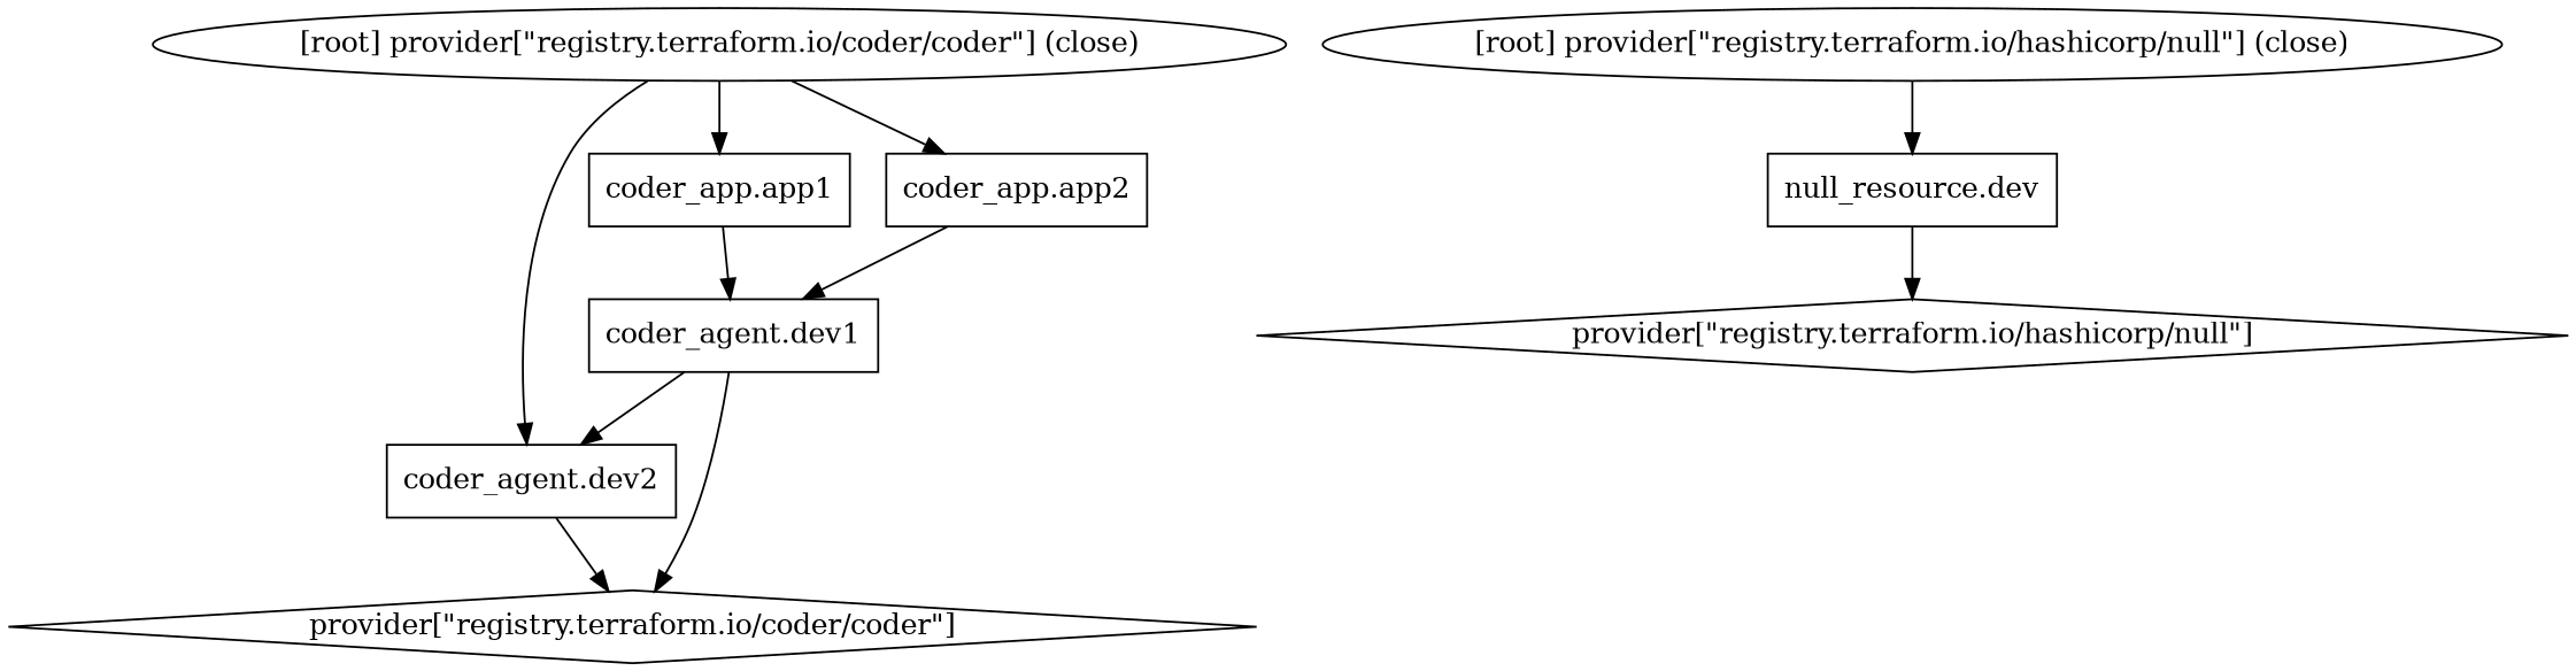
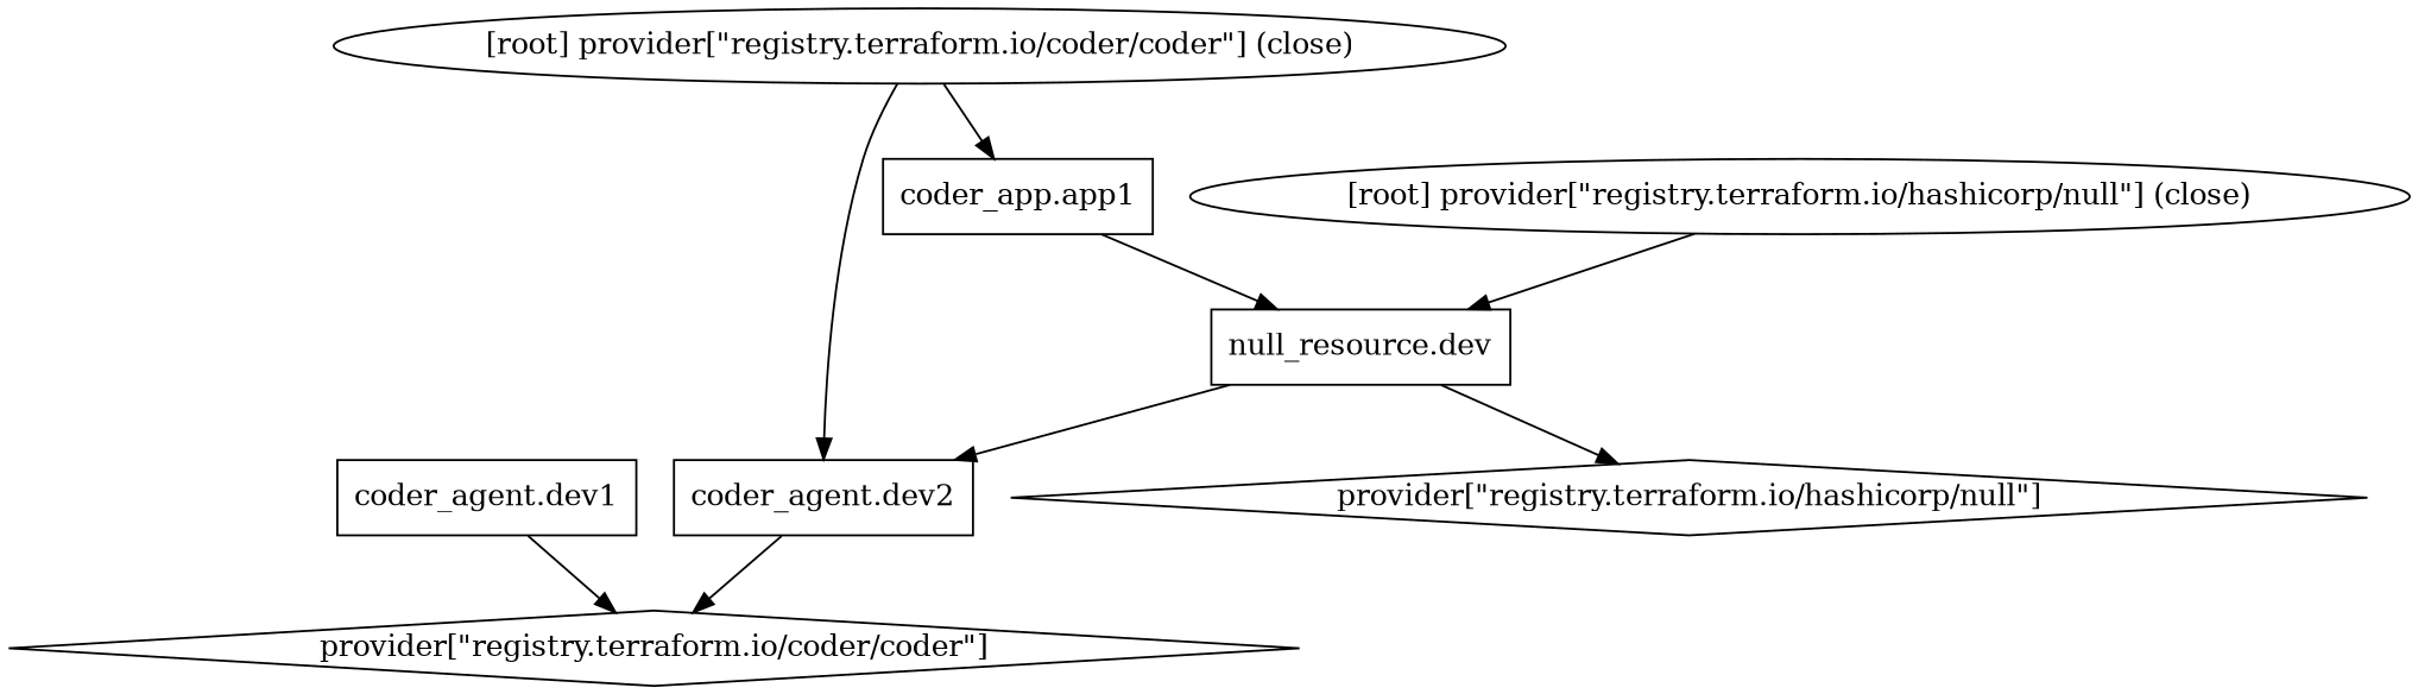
  digraph {
    compound=true
    newrank=true
    node [shape=box]
    n1 [label="coder_agent.dev1"]
    n2 [label="provider[\"registry.terraform.io/coder/coder\"]" shape=diamond]
    n3 [label="coder_agent.dev2"]
    n4 [label="coder_app.app1"]
-   n5 [label="coder_app.app2"]
    n6 [label="null_resource.dev"]
    n7 [label="provider[\"registry.terraform.io/hashicorp/null\"]" shape=diamond]
    "[root] provider[\"registry.terraform.io/coder/coder\"] (close)" [shape=""]
    "[root] provider[\"registry.terraform.io/hashicorp/null\"] (close)" [shape=""]
    subgraph sub_1 {
      n1
      n2
      n3
      n4
-     n5
      n6
      n7
      "[root] provider[\"registry.terraform.io/coder/coder\"] (close)"
      "[root] provider[\"registry.terraform.io/hashicorp/null\"] (close)"
    }
    n1 -> n2
    n3 -> n2
-   n4 -> n1
-   n5 -> n1
-   n1 -> n3
+   n4 -> n6
+   n6 -> n3
    n6 -> n7
    "[root] provider[\"registry.terraform.io/coder/coder\"] (close)" -> n3
    "[root] provider[\"registry.terraform.io/coder/coder\"] (close)" -> n4
-   "[root] provider[\"registry.terraform.io/coder/coder\"] (close)" -> n5
    "[root] provider[\"registry.terraform.io/hashicorp/null\"] (close)" -> n6
  }
